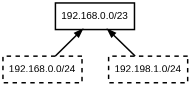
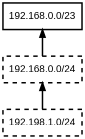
  strict graph {
    nodesep=0.5
    ordering=out
    ranksep=0.5
    node [fontname=Arial penwidth=2 shape=box style=dashed]
    edge [arrowhead=normal dir=back penwidth=2]
    n1 [label="192.168.0.0/24"]
    n2 [label="192.198.1.0/24"]
    n3 [label="192.168.0.0/23" style=""]
    n3 -- n1
-   n3 -- n2
+   n1 -- n2
  }
